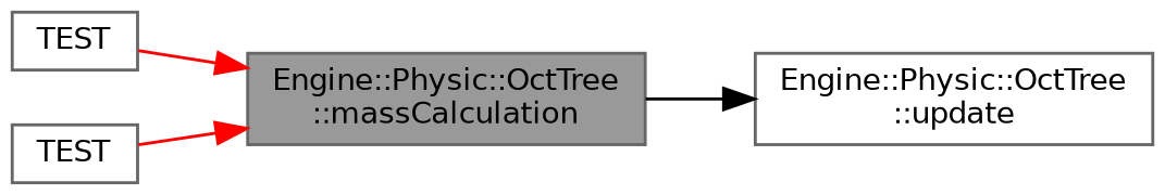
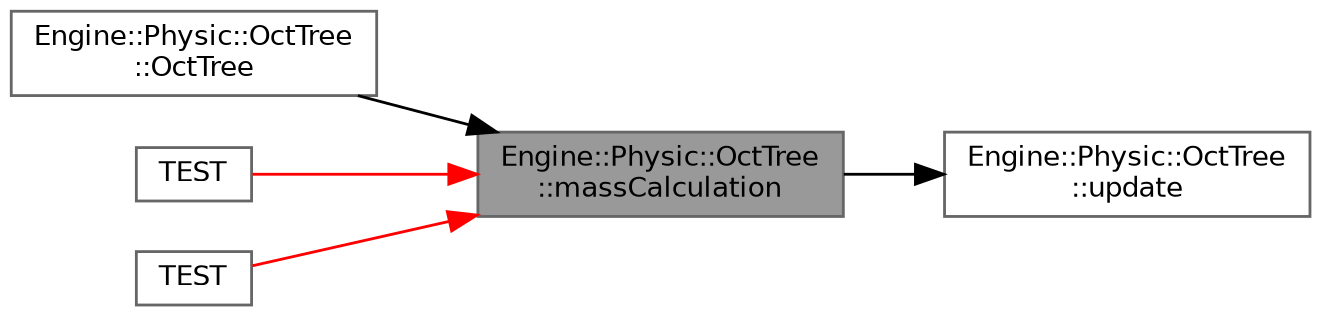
  digraph {
    rankdir=RL
    node [color=grey40 fillcolor=white fontname=Helvetica fontsize=10 shape=box style=filled]
    edge [color=black dir=back fontname=Helvetica fontsize=10 labelfontname=Helvetica labelfontsize=10 style=solid]
    n1 [color=gray40 fillcolor=grey60 fontcolor=black height=0.2 label="Engine::Physic::OctTree\l::massCalculation" width=0.4]
+   n2 [height=0.2 label="Engine::Physic::OctTree\l::OctTree" width=0.4]
    n3 [height=0.2 label=TEST width=0.4]
    n4 [height=0.2 label=TEST width=0.4]
    n5 [height=0.2 label="Engine::Physic::OctTree\l::update" width=0.4]
+   n1 -> n2
    n1 -> n3 [color=red]
    n1 -> n4 [color=red]
    n5 -> n1
  }
